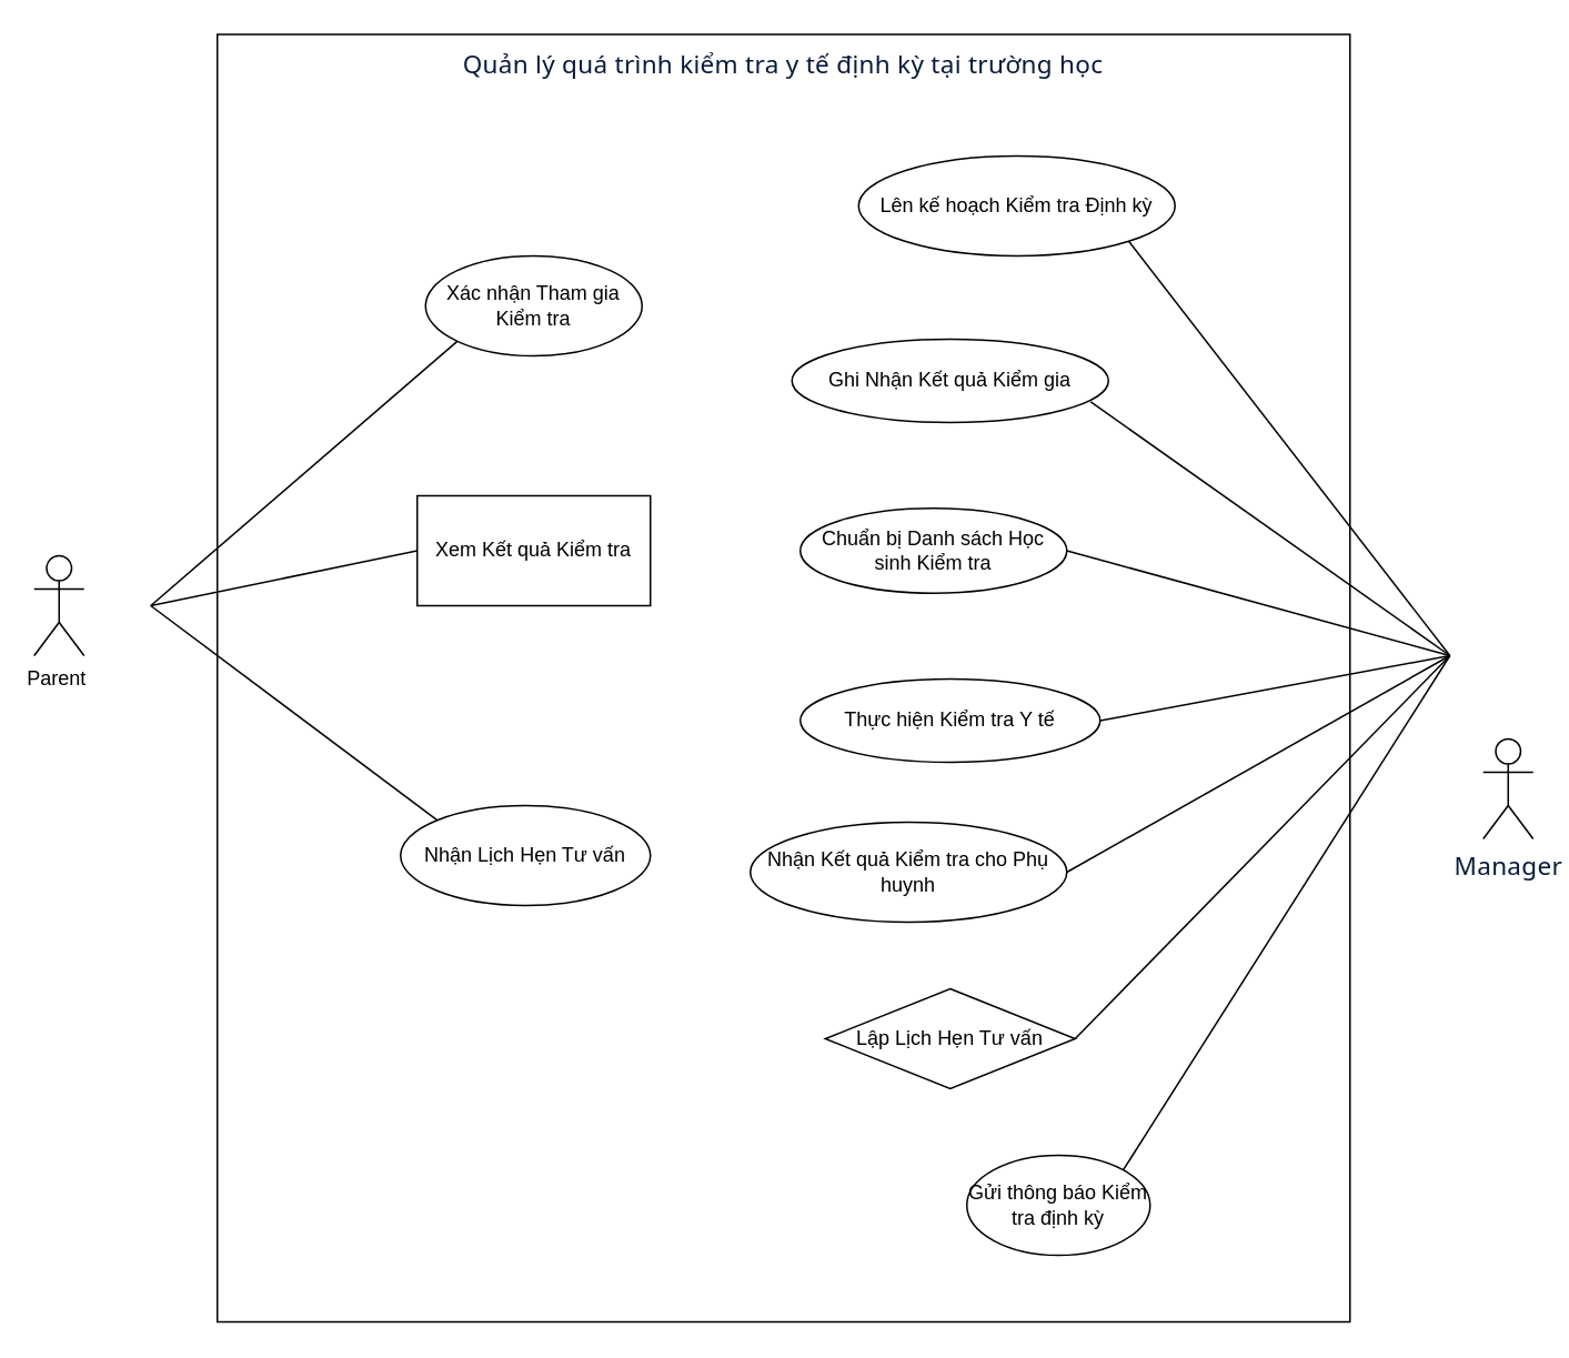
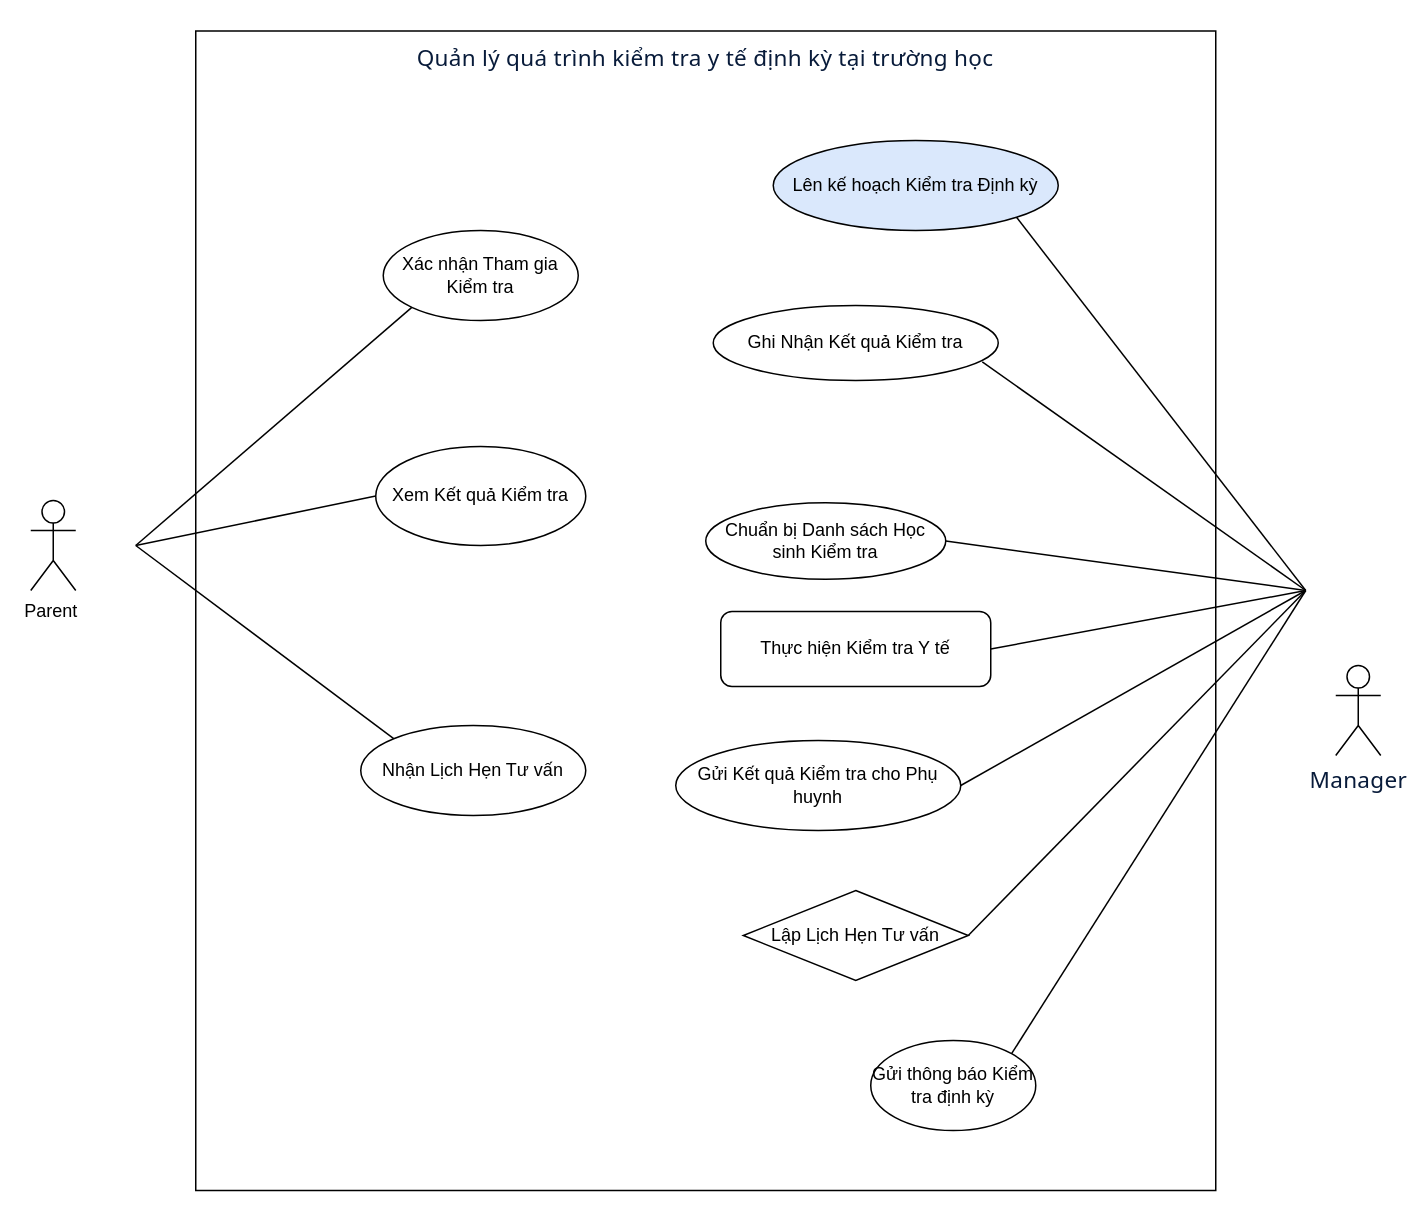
  <mxCell id="0" />
  <mxCell id="1" parent="0" />
  <mxCell id="2" value="&lt;span style=&quot;color: rgb(8, 27, 58); font-family: SegoeuiPc, &amp;quot;Segoe UI&amp;quot;, &amp;quot;San Francisco&amp;quot;, &amp;quot;Helvetica Neue&amp;quot;, Helvetica, &amp;quot;Lucida Grande&amp;quot;, Roboto, Ubuntu, Tahoma, &amp;quot;Microsoft Sans Serif&amp;quot;, Arial, sans-serif; font-size: 15px; letter-spacing: 0.2px; text-align: start; white-space: pre-wrap; background-color: rgb(255, 255, 255);&quot;&gt;Manager&lt;/span&gt;" style="shape=umlActor;verticalLabelPosition=bottom;verticalAlign=top;html=1;outlineConnect=0;" vertex="1" parent="1"><mxGeometry x="890" y="443" width="30" height="60" as="geometry" /></mxCell>
  <mxCell id="3" value="" style="rounded=0;whiteSpace=wrap;html=1;" vertex="1" parent="1"><mxGeometry x="130" y="20" width="680" height="773" as="geometry" /></mxCell>
  <mxCell id="4" value="Xác nhận Tham gia Kiểm tra" style="ellipse;whiteSpace=wrap;html=1;" vertex="1" parent="1"><mxGeometry x="255" y="153" width="130" height="60" as="geometry" /></mxCell>
- <mxCell id="5" value="Xem Kết quả Kiểm tra" style="whiteSpace=wrap;html=1;rounded=0;" vertex="1" parent="1"><mxGeometry x="250" y="297" width="140" height="66" as="geometry" /></mxCell>
+ <mxCell id="5" value="Xem Kết quả Kiểm tra" style="ellipse;whiteSpace=wrap;html=1;" vertex="1" parent="1"><mxGeometry x="250" y="297" width="140" height="66" as="geometry" /></mxCell>
  <mxCell id="6" value="Nhận Lịch Hẹn Tư vấn" style="ellipse;whiteSpace=wrap;html=1;" vertex="1" parent="1"><mxGeometry x="240" y="483" width="150" height="60" as="geometry" /></mxCell>
  <mxCell id="7" value="Parent&amp;nbsp;" style="shape=umlActor;verticalLabelPosition=bottom;verticalAlign=top;html=1;outlineConnect=0;" vertex="1" parent="1"><mxGeometry x="20" y="333" width="30" height="60" as="geometry" /></mxCell>
- <mxCell id="8" value="Lên kế hoạch Kiểm tra Định kỳ" style="ellipse;whiteSpace=wrap;html=1;" vertex="1" parent="1"><mxGeometry x="515" y="93" width="190" height="60" as="geometry" /></mxCell>
- <mxCell id="9" value="Ghi Nhận Kết quả Kiểm gia" style="ellipse;whiteSpace=wrap;html=1;" vertex="1" parent="1"><mxGeometry x="475" y="203" width="190" height="50" as="geometry" /></mxCell>
- <mxCell id="10" value="Chuẩn bị Danh sách Học sinh Kiểm tra" style="ellipse;whiteSpace=wrap;html=1;" vertex="1" parent="1"><mxGeometry x="480" y="304.5" width="160" height="51" as="geometry" /></mxCell>
- <mxCell id="11" value="Thực hiện Kiểm tra Y tế" style="ellipse;whiteSpace=wrap;html=1;" vertex="1" parent="1"><mxGeometry x="480" y="407" width="180" height="50" as="geometry" /></mxCell>
- <mxCell id="12" value="Nhận Kết quả Kiểm tra cho Phụ huynh" style="ellipse;whiteSpace=wrap;html=1;" vertex="1" parent="1"><mxGeometry x="450" y="493" width="190" height="60" as="geometry" /></mxCell>
+ <mxCell id="8" value="Lên kế hoạch Kiểm tra Định kỳ" style="ellipse;whiteSpace=wrap;html=1;fillColor=#dae8fc;" vertex="1" parent="1"><mxGeometry x="515" y="93" width="190" height="60" as="geometry" /></mxCell>
+ <mxCell id="9" value="Ghi Nhận Kết quả Kiểm tra" style="ellipse;whiteSpace=wrap;html=1;" vertex="1" parent="1"><mxGeometry x="475" y="203" width="190" height="50" as="geometry" /></mxCell>
+ <mxCell id="10" value="Chuẩn bị Danh sách Học sinh Kiểm tra" style="ellipse;whiteSpace=wrap;html=1;" vertex="1" parent="1"><mxGeometry x="470" y="334.5" width="160" height="51" as="geometry" /></mxCell>
+ <mxCell id="11" value="Thực hiện Kiểm tra Y tế" style="whiteSpace=wrap;html=1;rounded=1;" vertex="1" parent="1"><mxGeometry x="480" y="407" width="180" height="50" as="geometry" /></mxCell>
+ <mxCell id="12" value="Gửi Kết quả Kiểm tra cho Phụ huynh" style="ellipse;whiteSpace=wrap;html=1;" vertex="1" parent="1"><mxGeometry x="450" y="493" width="190" height="60" as="geometry" /></mxCell>
  <mxCell id="13" value="&lt;font style=&quot;vertical-align: inherit;&quot;&gt;&lt;font style=&quot;vertical-align: inherit;&quot;&gt;Gửi thông báo Kiểm tra định kỳ&lt;/font&gt;&lt;/font&gt;" style="ellipse;whiteSpace=wrap;html=1;" vertex="1" parent="1"><mxGeometry x="580" y="693" width="110" height="60" as="geometry" /></mxCell>
  <mxCell id="14" value="Lập Lịch Hẹn Tư vấn" style="rhombus;whiteSpace=wrap;html=1;" vertex="1" parent="1"><mxGeometry x="495" y="593" width="150" height="60" as="geometry" /></mxCell>
  <mxCell id="15" value="" style="endArrow=none;html=1;rounded=0;entryX=0;entryY=1;entryDx=0;entryDy=0;" edge="1" parent="1" target="4"><mxGeometry width="50" height="50" relative="1" as="geometry"><mxPoint x="90" y="363" as="sourcePoint" /><mxPoint x="490" y="383" as="targetPoint" /></mxGeometry></mxCell>
  <mxCell id="16" value="" style="endArrow=none;html=1;rounded=0;entryX=0;entryY=0.5;entryDx=0;entryDy=0;" edge="1" parent="1" target="5"><mxGeometry width="50" height="50" relative="1" as="geometry"><mxPoint x="90" y="363" as="sourcePoint" /><mxPoint x="490" y="383" as="targetPoint" /></mxGeometry></mxCell>
  <mxCell id="17" value="" style="endArrow=none;html=1;rounded=0;entryX=0;entryY=0;entryDx=0;entryDy=0;" edge="1" parent="1" target="6"><mxGeometry width="50" height="50" relative="1" as="geometry"><mxPoint x="90" y="363" as="sourcePoint" /><mxPoint x="490" y="383" as="targetPoint" /></mxGeometry></mxCell>
  <mxCell id="18" value="" style="endArrow=none;html=1;rounded=0;entryX=1;entryY=1;entryDx=0;entryDy=0;" edge="1" parent="1" target="8"><mxGeometry width="50" height="50" relative="1" as="geometry"><mxPoint x="870" y="393" as="sourcePoint" /><mxPoint x="490" y="383" as="targetPoint" /></mxGeometry></mxCell>
  <mxCell id="19" value="" style="endArrow=none;html=1;rounded=0;exitX=0.944;exitY=0.753;exitDx=0;exitDy=0;exitPerimeter=0;" edge="1" parent="1" source="9"><mxGeometry width="50" height="50" relative="1" as="geometry"><mxPoint x="440" y="433" as="sourcePoint" /><mxPoint x="870" y="393" as="targetPoint" /></mxGeometry></mxCell>
  <mxCell id="20" value="" style="endArrow=none;html=1;rounded=0;exitX=1;exitY=0.5;exitDx=0;exitDy=0;" edge="1" parent="1" source="10"><mxGeometry width="50" height="50" relative="1" as="geometry"><mxPoint x="440" y="433" as="sourcePoint" /><mxPoint x="870" y="393" as="targetPoint" /></mxGeometry></mxCell>
  <mxCell id="21" value="" style="endArrow=none;html=1;rounded=0;exitX=1;exitY=0.5;exitDx=0;exitDy=0;" edge="1" parent="1" source="11"><mxGeometry width="50" height="50" relative="1" as="geometry"><mxPoint x="440" y="433" as="sourcePoint" /><mxPoint x="870" y="393" as="targetPoint" /></mxGeometry></mxCell>
  <mxCell id="22" value="" style="endArrow=none;html=1;rounded=0;entryX=1;entryY=0.5;entryDx=0;entryDy=0;" edge="1" parent="1" target="12"><mxGeometry width="50" height="50" relative="1" as="geometry"><mxPoint x="870" y="393" as="sourcePoint" /><mxPoint x="490" y="383" as="targetPoint" /></mxGeometry></mxCell>
  <mxCell id="23" value="" style="endArrow=none;html=1;rounded=0;entryX=1;entryY=0;entryDx=0;entryDy=0;" edge="1" parent="1" target="13"><mxGeometry width="50" height="50" relative="1" as="geometry"><mxPoint x="870" y="393" as="sourcePoint" /><mxPoint x="490" y="383" as="targetPoint" /></mxGeometry></mxCell>
  <mxCell id="24" value="" style="endArrow=none;html=1;rounded=0;entryX=1;entryY=0.5;entryDx=0;entryDy=0;" edge="1" parent="1" target="14"><mxGeometry width="50" height="50" relative="1" as="geometry"><mxPoint x="870" y="393" as="sourcePoint" /><mxPoint x="490" y="383" as="targetPoint" /></mxGeometry></mxCell>
  <mxCell id="25" value="&lt;span style=&quot;color: rgb(8, 27, 58); font-family: SegoeuiPc, &amp;quot;Segoe UI&amp;quot;, &amp;quot;San Francisco&amp;quot;, &amp;quot;Helvetica Neue&amp;quot;, Helvetica, &amp;quot;Lucida Grande&amp;quot;, Roboto, Ubuntu, Tahoma, &amp;quot;Microsoft Sans Serif&amp;quot;, Arial, sans-serif; font-size: 15px; letter-spacing: 0.2px; text-align: start; white-space-collapse: preserve; background-color: rgb(255, 255, 255);&quot;&gt;Quản lý quá trình kiểm tra y tế định kỳ tại trường học&lt;/span&gt;" style="text;html=1;align=center;verticalAlign=middle;whiteSpace=wrap;rounded=0;" vertex="1" parent="1"><mxGeometry x="140" y="23" width="660" height="30" as="geometry" /></mxCell>
